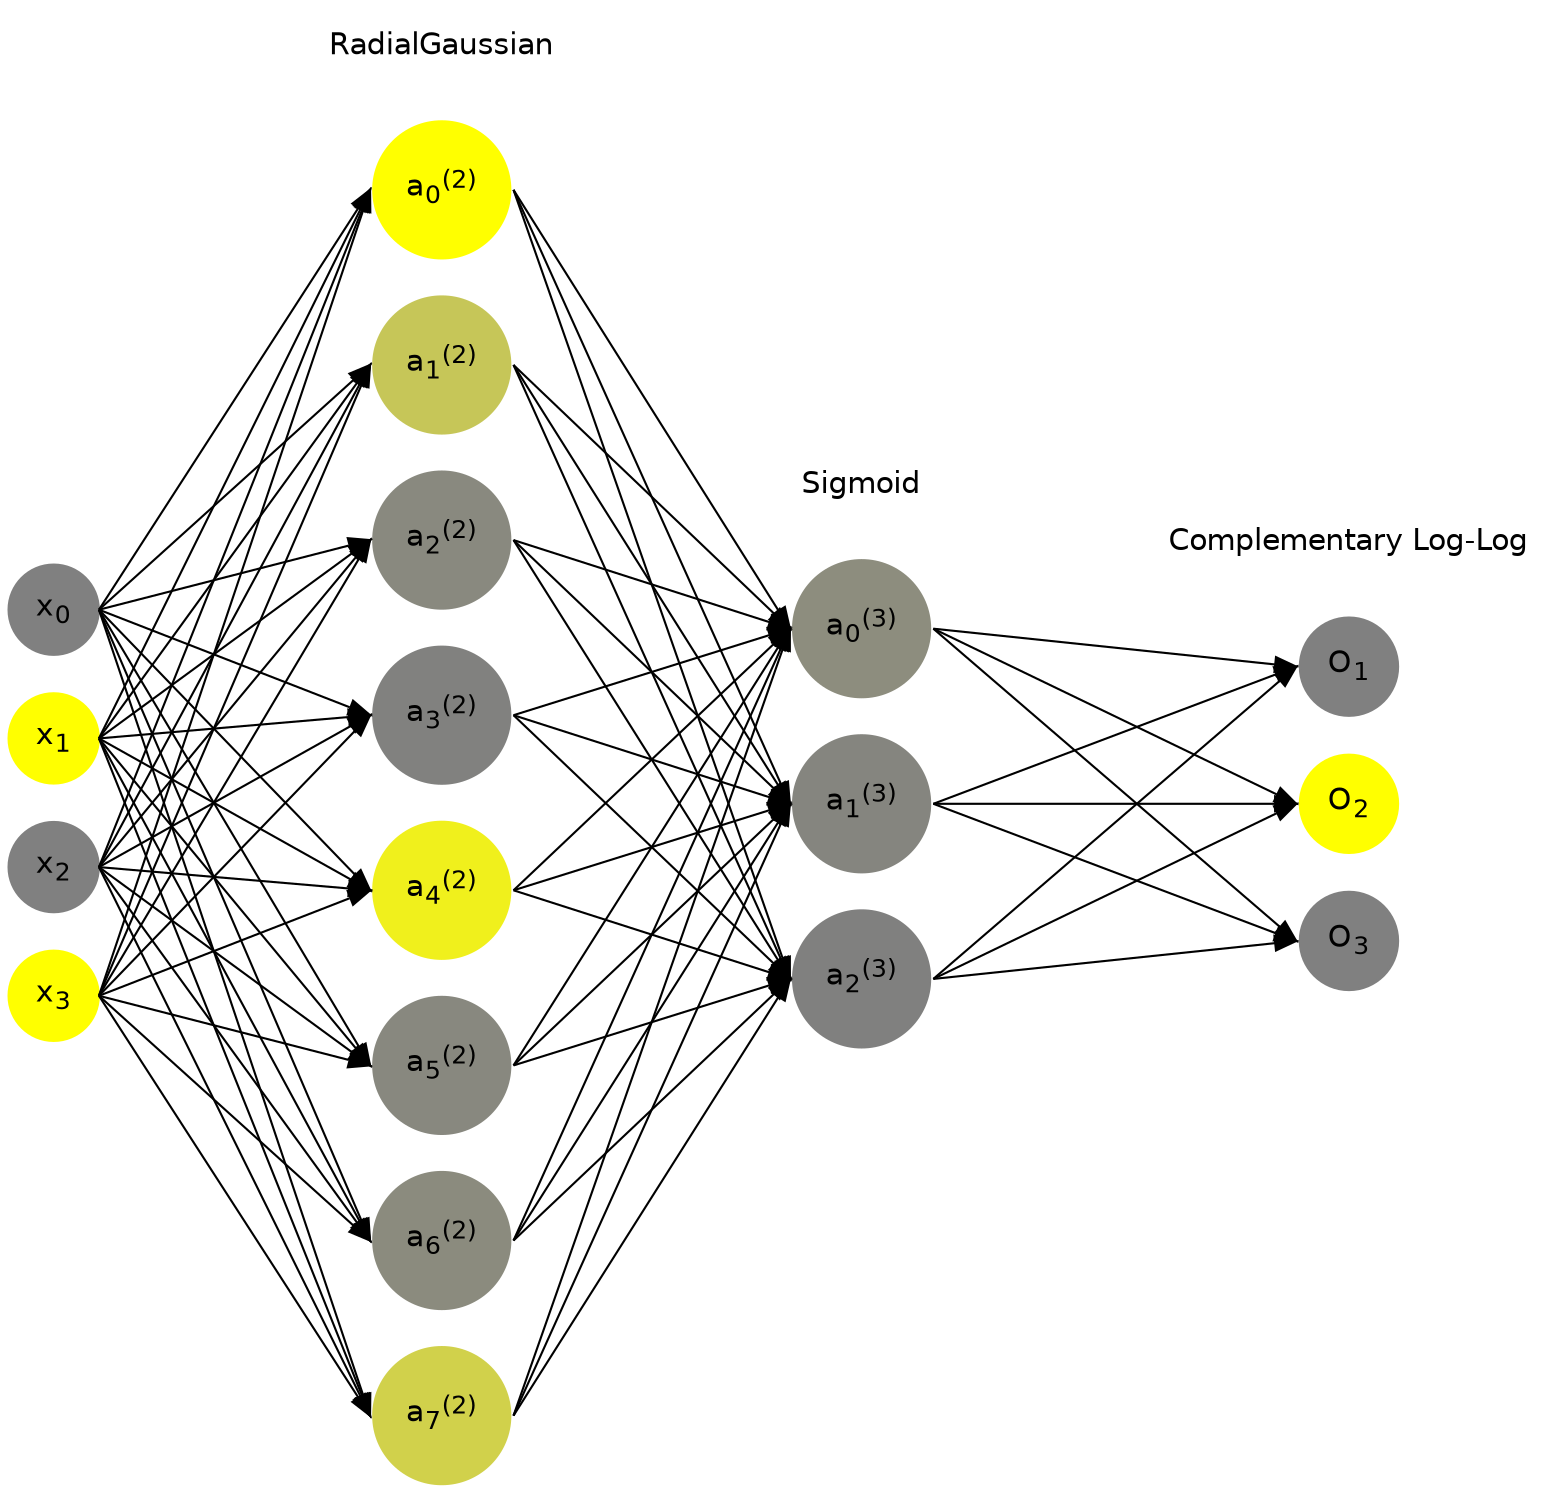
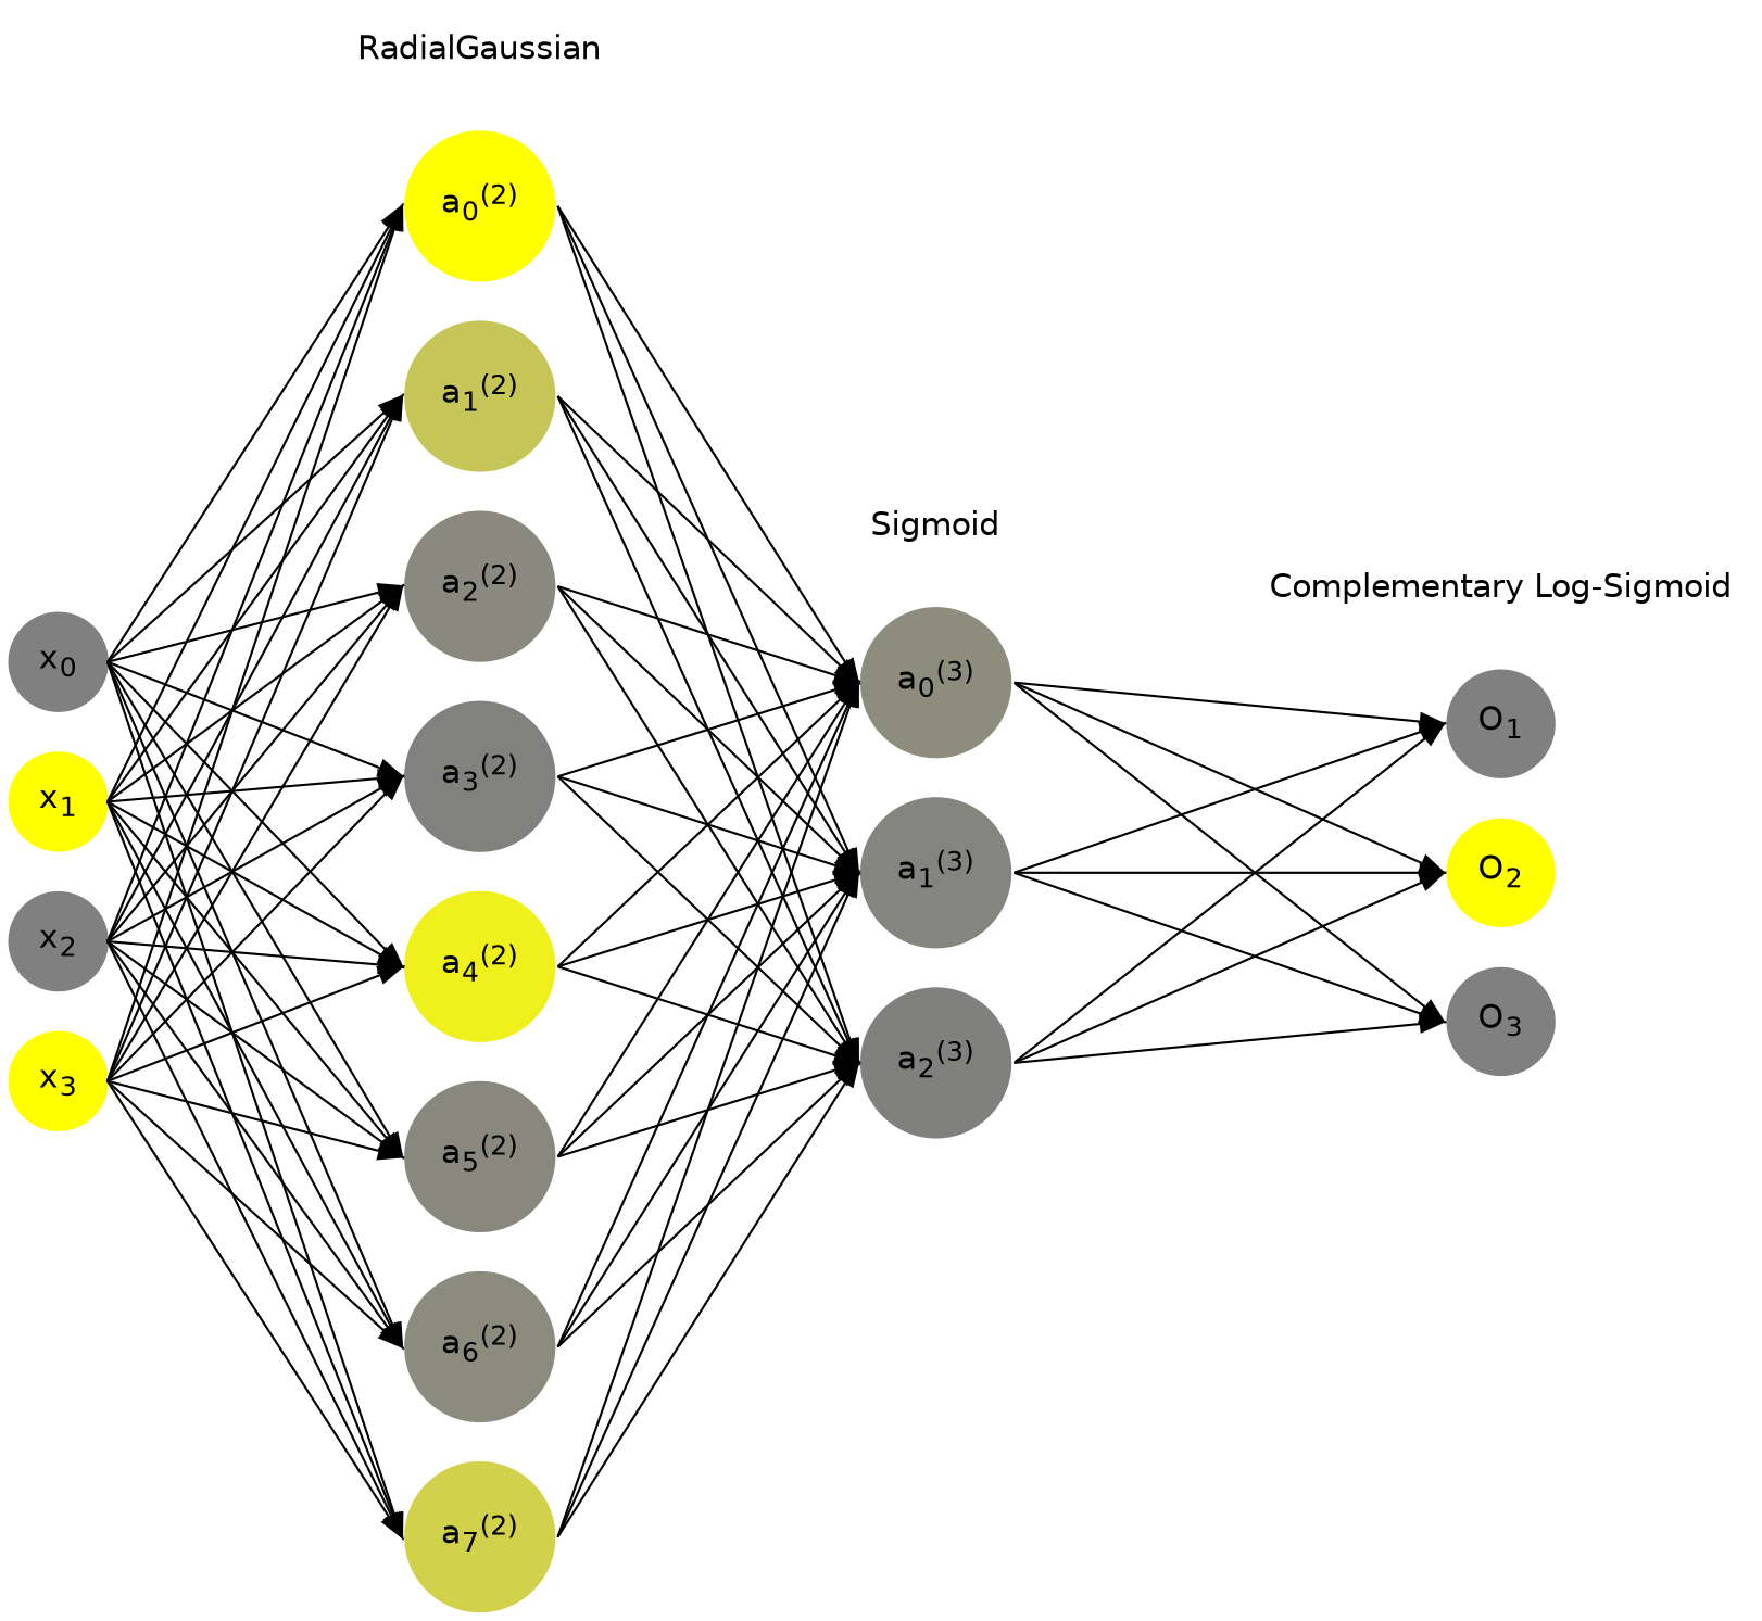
  digraph {
    rankdir=LR
    ranksep=1.4
    splines=false
    fontname="DejaVu Sans"
    node [color="0.1667, 0.0, 0.5" fillcolor="0.1667, 0.0, 0.5" shape=circle style=filled fontname="DejaVu Sans"]
    edge [headport=w style=solid tailport=e fontname="DejaVu Sans"]
    n1 [label=<x<sub>0</sub>>]
    n2 [color="0.1667, 1.0, 1.0" fillcolor="0.1667, 1.0, 1.0" label=<x<sub>1</sub>>]
    n3 [label=<x<sub>2</sub>>]
    n4 [color="0.1667, 1.0, 1.0" fillcolor="0.1667, 1.0, 1.0" label=<x<sub>3</sub>>]
    n5 [color="0.1667, 0.999948, 0.999974" fillcolor="0.1667, 0.999948, 0.999974" label=<a<sub>0</sub><sup>(2)</sup>>]
    n6 [color="0.1667, 0.552900, 0.776450" fillcolor="0.1667, 0.552900, 0.776450" label=<a<sub>1</sub><sup>(2)</sup>>]
    n7 [color="0.1667, 0.071846, 0.535923" fillcolor="0.1667, 0.071846, 0.535923" label=<a<sub>2</sub><sup>(2)</sup>>]
    n8 [color="0.1667, 0.008129, 0.504065" fillcolor="0.1667, 0.008129, 0.504065" label=<a<sub>3</sub><sup>(2)</sup>>]
    n9 [color="0.1667, 0.879658, 0.939829" fillcolor="0.1667, 0.879658, 0.939829" label=<a<sub>4</sub><sup>(2)</sup>>]
    n10 [color="0.1667, 0.064520, 0.532260" fillcolor="0.1667, 0.064520, 0.532260" label=<a<sub>5</sub><sup>(2)</sup>>]
    n11 [color="0.1667, 0.089479, 0.544740" fillcolor="0.1667, 0.089479, 0.544740" label=<a<sub>6</sub><sup>(2)</sup>>]
    n12 [color="0.1667, 0.637896, 0.818948" fillcolor="0.1667, 0.637896, 0.818948" label=<a<sub>7</sub><sup>(2)</sup>>]
    n13 [color="0.1667, 0.104059, 0.552030" fillcolor="0.1667, 0.104059, 0.552030" label=<a<sub>0</sub><sup>(3)</sup>>]
    n14 [color="0.1667, 0.041891, 0.520946" fillcolor="0.1667, 0.041891, 0.520946" label=<a<sub>1</sub><sup>(3)</sup>>]
    n15 [color="0.1667, 0.005002, 0.502501" fillcolor="0.1667, 0.005002, 0.502501" label=<a<sub>2</sub><sup>(3)</sup>>]
    n16 [label=<O<sub>1</sub>>]
    n17 [color="0.1667, 1.0, 1.0" fillcolor="0.1667, 1.0, 1.0" label=<O<sub>2</sub>>]
    n18 [label=<O<sub>3</sub>>]
    n19 [label=RadialGaussian shape=plaintext color="" fillcolor="" style=""]
    n20 [label=Sigmoid shape=plaintext color="" fillcolor="" style=""]
-   n21 [label="Complementary Log-Log" shape=plaintext color="" fillcolor="" style=""]
+   n21 [label="Complementary Log-Sigmoid" shape=plaintext color="" fillcolor="" style=""]
    subgraph sub_1 {
      n1
    }
    subgraph sub_2 {
      n2
    }
    subgraph sub_3 {
      n3
    }
    subgraph sub_4 {
      n4
    }
    subgraph sub_5 {
      n5
    }
    subgraph sub_6 {
      n6
    }
    subgraph sub_7 {
      n7
    }
    subgraph sub_8 {
      n8
    }
    subgraph sub_9 {
      n9
    }
    subgraph sub_10 {
      n10
    }
    subgraph sub_11 {
      n11
    }
    subgraph sub_12 {
      n12
    }
    subgraph sub_13 {
      n13
    }
    subgraph sub_14 {
      n14
    }
    subgraph sub_15 {
      n15
    }
    subgraph sub_16 {
      n16
    }
    subgraph sub_17 {
      n17
    }
    subgraph sub_18 {
      n18
    }
    subgraph sub_19 {
      rank=same
      n1
      n2
      n3
      n4
    }
    subgraph sub_20 {
      rank=same
      n5
      n6
      n7
      n8
      n9
      n10
      n11
      n12
    }
    subgraph sub_21 {
      rank=same
      n13
      n14
      n15
    }
    subgraph sub_22 {
      rank=same
      n16
      n17
      n18
    }
    subgraph sub_23 {
      rank=same
      n5
      n19
    }
    subgraph sub_24 {
      rank=same
      n13
      n20
    }
    subgraph sub_25 {
      rank=same
      n16
      n21
    }
    n1 -> n2 [style=invis]
    n1 -> n5
    n1 -> n6
    n1 -> n7
    n1 -> n8
    n1 -> n9
    n1 -> n10
    n1 -> n11
    n1 -> n12
    n2 -> n3 [style=invis]
    n2 -> n5
    n2 -> n6
    n2 -> n7
    n2 -> n8
    n2 -> n9
    n2 -> n10
    n2 -> n11
    n2 -> n12
    n3 -> n4 [style=invis]
    n3 -> n5
    n3 -> n6
    n3 -> n7
    n3 -> n8
    n3 -> n9
    n3 -> n10
    n3 -> n11
    n3 -> n12
    n4 -> n5
    n4 -> n6
    n4 -> n7
    n4 -> n8
    n4 -> n9
    n4 -> n10
    n4 -> n11
    n4 -> n12
    n5 -> n6 [style=invis]
    n5 -> n13
    n5 -> n14
    n5 -> n15
    n6 -> n7 [style=invis]
    n6 -> n13
    n6 -> n14
    n6 -> n15
    n7 -> n8 [style=invis]
    n7 -> n13
    n7 -> n14
    n7 -> n15
    n8 -> n9 [style=invis]
    n8 -> n13
    n8 -> n14
    n8 -> n15
    n9 -> n10 [style=invis]
    n9 -> n13
    n9 -> n14
    n9 -> n15
    n10 -> n11 [style=invis]
    n10 -> n13
    n10 -> n14
    n10 -> n15
    n11 -> n12 [style=invis]
    n11 -> n13
    n11 -> n14
    n11 -> n15
    n12 -> n13
    n12 -> n14
    n12 -> n15
    n13 -> n14 [style=invis]
    n13 -> n16
    n13 -> n17
    n13 -> n18
    n14 -> n15 [style=invis]
    n14 -> n16
    n14 -> n17
    n14 -> n18
    n15 -> n16
    n15 -> n17
    n15 -> n18
    n16 -> n17 [style=invis]
    n17 -> n18 [style=invis]
    n19 -> n5 [style=invis]
    n20 -> n13 [style=invis]
    n21 -> n16 [style=invis]
  }
